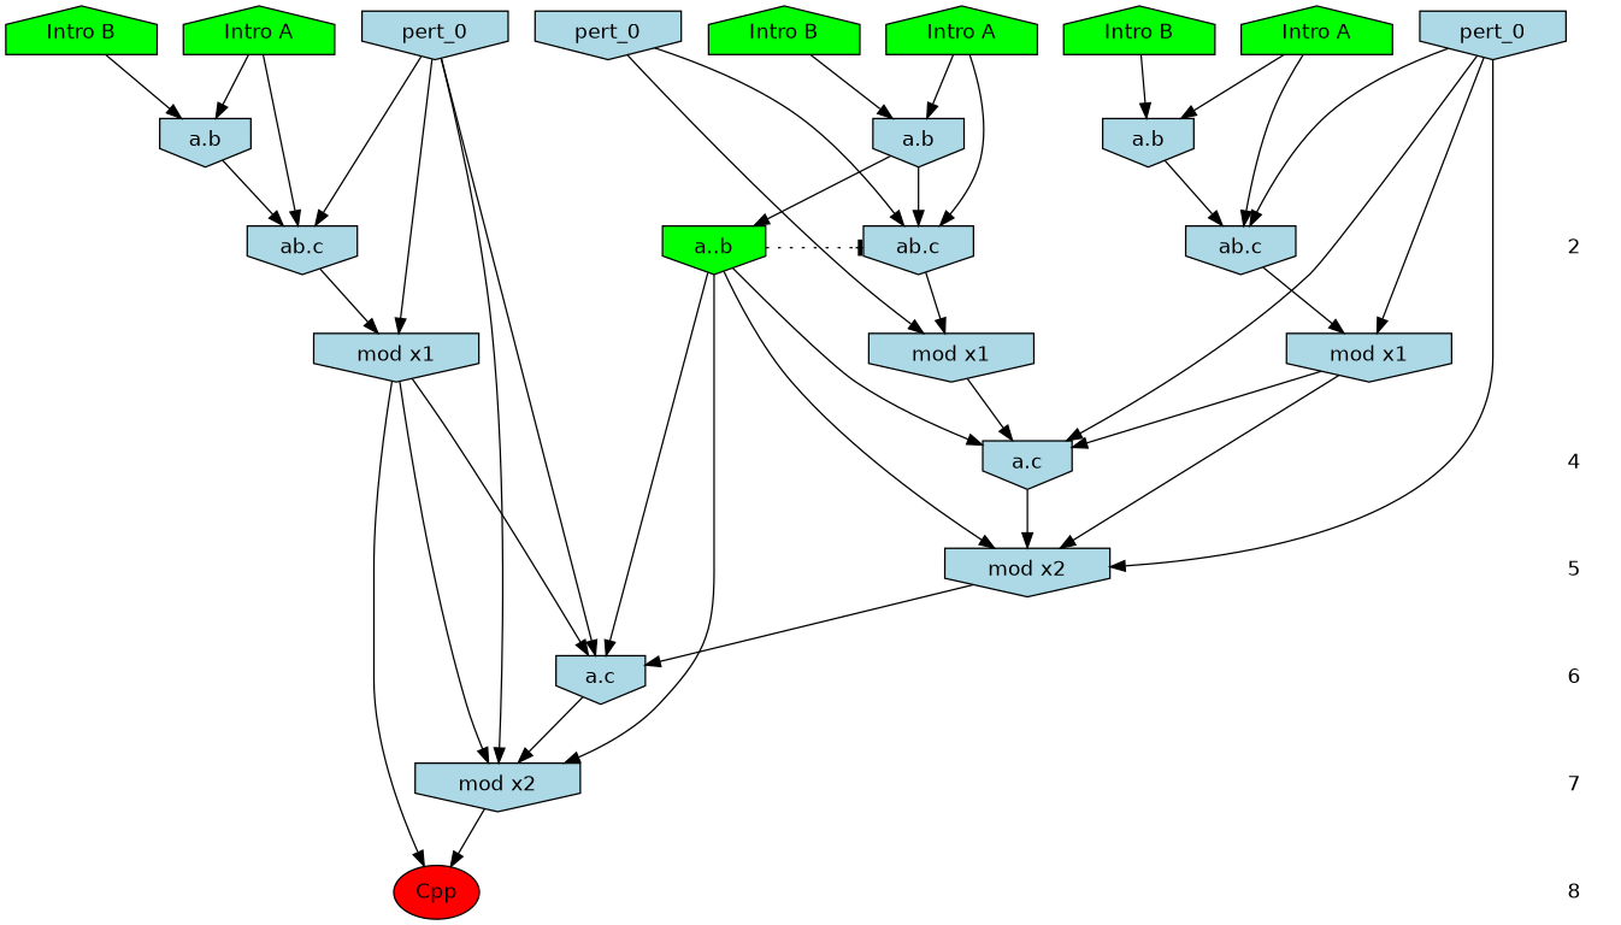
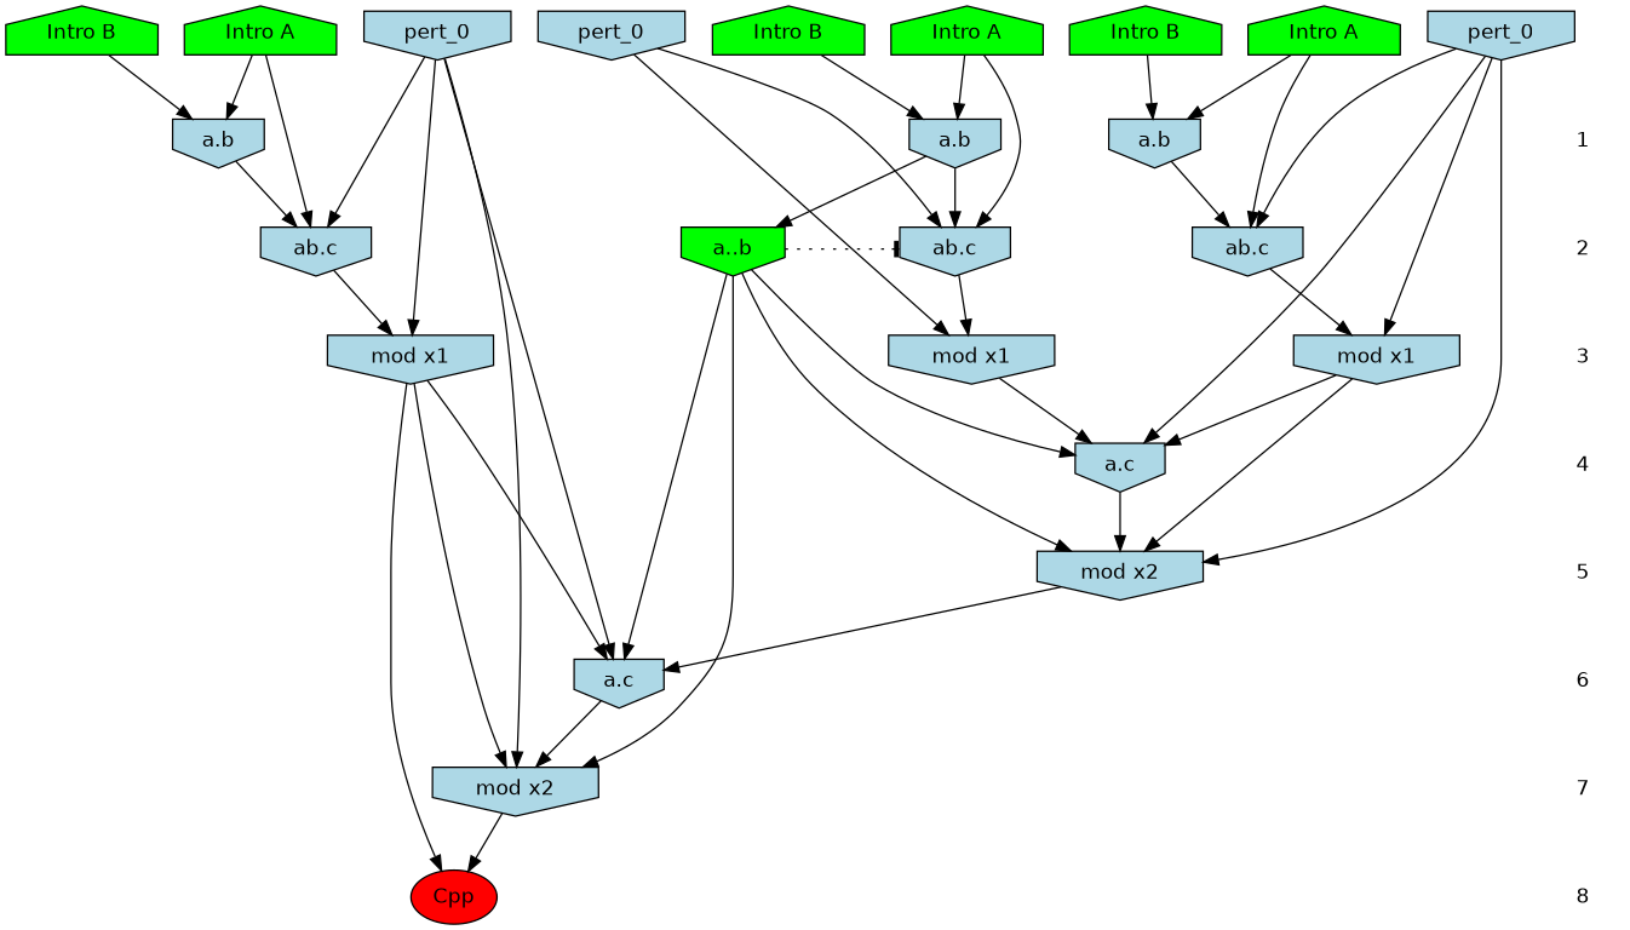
  digraph {
    fontname="DejaVu Sans"
    ranksep=.5
    node [fillcolor=lightblue fontname="DejaVu Sans" shape=invhouse style=filled]
    edge [fontname="DejaVu Sans"]
    n1 [fillcolor=green label="Intro B" shape=house]
    n2 [fillcolor=green label="Intro B" shape=house]
    n3 [fillcolor=green label="Intro A" shape=house]
    n4 [fillcolor=green label="Intro A" shape=house]
    n5 [fillcolor=green label="Intro B" shape=house]
    n6 [fillcolor=green label="Intro A" shape=house]
    n7 [label=pert_0]
    n8 [label=pert_0]
    n9 [label=pert_0]
+   1 [shape=plaintext fillcolor="" style=""]
    n11 [label="a.b"]
    n12 [label="a.b"]
    n13 [label="a.b"]
    2 [shape=plaintext fillcolor="" style=""]
    n15 [label="ab.c"]
    n16 [label="ab.c"]
    n17 [label="ab.c"]
    n18 [fillcolor=green label="a..b"]
+   3 [shape=plaintext fillcolor="" style=""]
    n20 [label="mod x1"]
    n21 [label="mod x1"]
    n22 [label="mod x1"]
    4 [shape=plaintext fillcolor="" style=""]
    n24 [label="a.c"]
    5 [shape=plaintext fillcolor="" style=""]
    n26 [label="mod x2"]
    6 [shape=plaintext fillcolor="" style=""]
    n28 [label="a.c"]
    7 [shape=plaintext fillcolor="" style=""]
    n30 [label="mod x2"]
    8 [shape=plaintext fillcolor="" style=""]
    n32 [fillcolor=red label=Cpp shape=""]
    subgraph sub_1 {
      rank=same
      n1
      n2
      n3
      n4
      n5
      n6
      n7
      n8
      n9
    }
    subgraph sub_2 {
      rank=same
+     1
      n11
      n12
      n13
    }
    subgraph sub_3 {
      rank=same
      2
      n15
      n16
      n17
      n18
    }
    subgraph sub_4 {
      rank=same
+     3
      n20
      n21
      n22
    }
    subgraph sub_5 {
      rank=same
      4
      n24
    }
    subgraph sub_6 {
      rank=same
      5
      n26
    }
    subgraph sub_7 {
      rank=same
      6
      n28
    }
    subgraph sub_8 {
      rank=same
      7
      n30
    }
    subgraph sub_9 {
      rank=same
      8
      n32
    }
    n1 -> n12
    n2 -> n13
    n3 -> n12
    n3 -> n15
    n4 -> n13
    n4 -> n16
    n5 -> n11
    n6 -> n11
    n6 -> n17
    n7 -> n16
    n7 -> n22
    n8 -> n15
    n8 -> n20
    n8 -> n28
    n8 -> n30
    n9 -> n17
    n9 -> n21
    n9 -> n24
    n9 -> n26
+   1 -> 2 [style=invis]
    n11 -> n17
    n12 -> n15
    n13 -> n16
    n13 -> n18
+   2 -> 3 [style=invis]
    n15 -> n20
    n16 -> n22
    n17 -> n21
    n18 -> n16 [arrowhead=tee style=dotted]
    n18 -> n24
    n18 -> n26
    n18 -> n28
    n18 -> n30
+   3 -> 4 [style=invis]
    n20 -> n28
    n20 -> n30
    n20 -> n32
    n21 -> n24
    n21 -> n26
    n22 -> n24
    4 -> 5 [style=invis]
    n24 -> n26
    5 -> 6 [style=invis]
    n26 -> n28
    6 -> 7 [style=invis]
    n28 -> n30
    7 -> 8 [style=invis]
    n30 -> n32
  }
